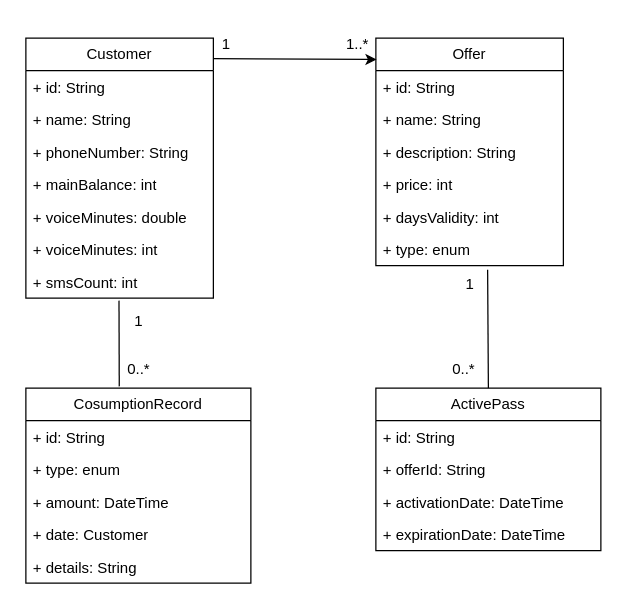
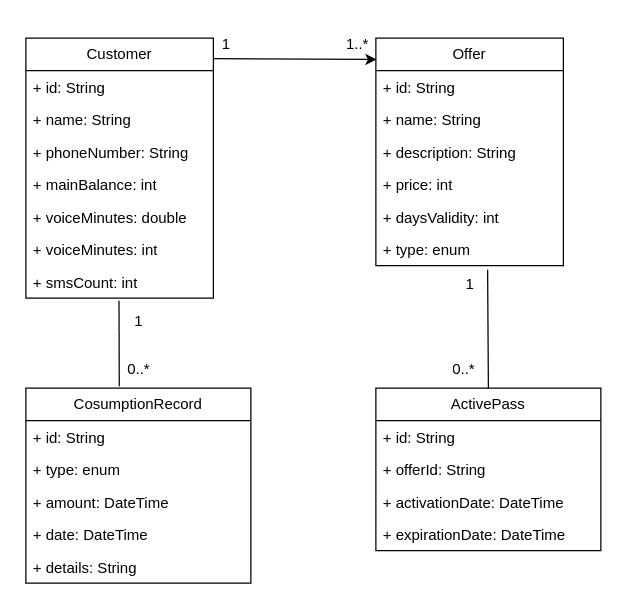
  <mxCell id="0" />
  <mxCell id="1" parent="0" />
  <mxCell id="2" value="Customer" style="swimlane;fontStyle=0;childLayout=stackLayout;horizontal=1;startSize=26;fillColor=none;horizontalStack=0;resizeParent=1;resizeParentMax=0;resizeLast=0;collapsible=1;marginBottom=0;whiteSpace=wrap;html=1;" parent="1" vertex="1"><mxGeometry x="20" y="30" width="150" height="208" as="geometry"><mxRectangle x="40" y="280" width="90" height="30" as="alternateBounds" /></mxGeometry></mxCell>
  <mxCell id="3" value="+ id: String" style="text;strokeColor=none;fillColor=none;align=left;verticalAlign=top;spacingLeft=4;spacingRight=4;overflow=hidden;rotatable=0;points=[[0,0.5],[1,0.5]];portConstraint=eastwest;whiteSpace=wrap;html=1;" parent="2" vertex="1"><mxGeometry y="26" width="150" height="26" as="geometry" /></mxCell>
  <mxCell id="4" value="+ name: String" style="text;strokeColor=none;fillColor=none;align=left;verticalAlign=top;spacingLeft=4;spacingRight=4;overflow=hidden;rotatable=0;points=[[0,0.5],[1,0.5]];portConstraint=eastwest;whiteSpace=wrap;html=1;" parent="2" vertex="1"><mxGeometry y="52" width="150" height="26" as="geometry" /></mxCell>
  <mxCell id="5" value="+ phoneNumber: String" style="text;strokeColor=none;fillColor=none;align=left;verticalAlign=top;spacingLeft=4;spacingRight=4;overflow=hidden;rotatable=0;points=[[0,0.5],[1,0.5]];portConstraint=eastwest;whiteSpace=wrap;html=1;" parent="2" vertex="1"><mxGeometry y="78" width="150" height="26" as="geometry" /></mxCell>
  <mxCell id="6" value="+ mainBalance: int" style="text;strokeColor=none;fillColor=none;align=left;verticalAlign=top;spacingLeft=4;spacingRight=4;overflow=hidden;rotatable=0;points=[[0,0.5],[1,0.5]];portConstraint=eastwest;whiteSpace=wrap;html=1;" parent="2" vertex="1"><mxGeometry y="104" width="150" height="26" as="geometry" /></mxCell>
  <mxCell id="7" value="+ voiceMinutes: double" style="text;strokeColor=none;fillColor=none;align=left;verticalAlign=top;spacingLeft=4;spacingRight=4;overflow=hidden;rotatable=0;points=[[0,0.5],[1,0.5]];portConstraint=eastwest;whiteSpace=wrap;html=1;" parent="2" vertex="1"><mxGeometry y="130" width="150" height="26" as="geometry" /></mxCell>
  <mxCell id="8" value="+ voiceMinutes: int" style="text;strokeColor=none;fillColor=none;align=left;verticalAlign=top;spacingLeft=4;spacingRight=4;overflow=hidden;rotatable=0;points=[[0,0.5],[1,0.5]];portConstraint=eastwest;whiteSpace=wrap;html=1;" parent="2" vertex="1"><mxGeometry y="156" width="150" height="26" as="geometry" /></mxCell>
  <mxCell id="9" value="+ smsCount: int" style="text;strokeColor=none;fillColor=none;align=left;verticalAlign=top;spacingLeft=4;spacingRight=4;overflow=hidden;rotatable=0;points=[[0,0.5],[1,0.5]];portConstraint=eastwest;whiteSpace=wrap;html=1;" parent="2" vertex="1"><mxGeometry y="182" width="150" height="26" as="geometry" /></mxCell>
  <mxCell id="10" value="Offer" style="swimlane;fontStyle=0;childLayout=stackLayout;horizontal=1;startSize=26;fillColor=none;horizontalStack=0;resizeParent=1;resizeParentMax=0;resizeLast=0;collapsible=1;marginBottom=0;whiteSpace=wrap;html=1;" parent="1" vertex="1"><mxGeometry x="300" y="30" width="150" height="182" as="geometry"><mxRectangle x="40" y="280" width="90" height="30" as="alternateBounds" /></mxGeometry></mxCell>
  <mxCell id="11" value="+ id: String" style="text;strokeColor=none;fillColor=none;align=left;verticalAlign=top;spacingLeft=4;spacingRight=4;overflow=hidden;rotatable=0;points=[[0,0.5],[1,0.5]];portConstraint=eastwest;whiteSpace=wrap;html=1;" parent="10" vertex="1"><mxGeometry y="26" width="150" height="26" as="geometry" /></mxCell>
  <mxCell id="12" value="+ name: String" style="text;strokeColor=none;fillColor=none;align=left;verticalAlign=top;spacingLeft=4;spacingRight=4;overflow=hidden;rotatable=0;points=[[0,0.5],[1,0.5]];portConstraint=eastwest;whiteSpace=wrap;html=1;" parent="10" vertex="1"><mxGeometry y="52" width="150" height="26" as="geometry" /></mxCell>
  <mxCell id="13" value="+ description: String" style="text;strokeColor=none;fillColor=none;align=left;verticalAlign=top;spacingLeft=4;spacingRight=4;overflow=hidden;rotatable=0;points=[[0,0.5],[1,0.5]];portConstraint=eastwest;whiteSpace=wrap;html=1;" parent="10" vertex="1"><mxGeometry y="78" width="150" height="26" as="geometry" /></mxCell>
  <mxCell id="14" value="+ price: int" style="text;strokeColor=none;fillColor=none;align=left;verticalAlign=top;spacingLeft=4;spacingRight=4;overflow=hidden;rotatable=0;points=[[0,0.5],[1,0.5]];portConstraint=eastwest;whiteSpace=wrap;html=1;" parent="10" vertex="1"><mxGeometry y="104" width="150" height="26" as="geometry" /></mxCell>
  <mxCell id="15" value="+ daysValidity: int" style="text;strokeColor=none;fillColor=none;align=left;verticalAlign=top;spacingLeft=4;spacingRight=4;overflow=hidden;rotatable=0;points=[[0,0.5],[1,0.5]];portConstraint=eastwest;whiteSpace=wrap;html=1;" parent="10" vertex="1"><mxGeometry y="130" width="150" height="26" as="geometry" /></mxCell>
  <mxCell id="16" value="+ type: enum" style="text;strokeColor=none;fillColor=none;align=left;verticalAlign=top;spacingLeft=4;spacingRight=4;overflow=hidden;rotatable=0;points=[[0,0.5],[1,0.5]];portConstraint=eastwest;whiteSpace=wrap;html=1;" parent="10" vertex="1"><mxGeometry y="156" width="150" height="26" as="geometry" /></mxCell>
  <mxCell id="17" value="ActivePass" style="swimlane;fontStyle=0;childLayout=stackLayout;horizontal=1;startSize=26;fillColor=none;horizontalStack=0;resizeParent=1;resizeParentMax=0;resizeLast=0;collapsible=1;marginBottom=0;whiteSpace=wrap;html=1;" parent="1" vertex="1"><mxGeometry x="300" y="310" width="180" height="130" as="geometry"><mxRectangle x="40" y="280" width="90" height="30" as="alternateBounds" /></mxGeometry></mxCell>
  <mxCell id="18" value="+ id: String" style="text;strokeColor=none;fillColor=none;align=left;verticalAlign=top;spacingLeft=4;spacingRight=4;overflow=hidden;rotatable=0;points=[[0,0.5],[1,0.5]];portConstraint=eastwest;whiteSpace=wrap;html=1;" parent="17" vertex="1"><mxGeometry y="26" width="180" height="26" as="geometry" /></mxCell>
  <mxCell id="19" value="+ offerId: String" style="text;strokeColor=none;fillColor=none;align=left;verticalAlign=top;spacingLeft=4;spacingRight=4;overflow=hidden;rotatable=0;points=[[0,0.5],[1,0.5]];portConstraint=eastwest;whiteSpace=wrap;html=1;" parent="17" vertex="1"><mxGeometry y="52" width="180" height="26" as="geometry" /></mxCell>
  <mxCell id="20" value="+ activationDate: DateTime" style="text;strokeColor=none;fillColor=none;align=left;verticalAlign=top;spacingLeft=4;spacingRight=4;overflow=hidden;rotatable=0;points=[[0,0.5],[1,0.5]];portConstraint=eastwest;whiteSpace=wrap;html=1;" parent="17" vertex="1"><mxGeometry y="78" width="180" height="26" as="geometry" /></mxCell>
  <mxCell id="21" value="+ expirationDate: DateTime" style="text;strokeColor=none;fillColor=none;align=left;verticalAlign=top;spacingLeft=4;spacingRight=4;overflow=hidden;rotatable=0;points=[[0,0.5],[1,0.5]];portConstraint=eastwest;whiteSpace=wrap;html=1;" parent="17" vertex="1"><mxGeometry y="104" width="180" height="26" as="geometry" /></mxCell>
  <mxCell id="22" value="CosumptionRecord" style="swimlane;fontStyle=0;childLayout=stackLayout;horizontal=1;startSize=26;fillColor=none;horizontalStack=0;resizeParent=1;resizeParentMax=0;resizeLast=0;collapsible=1;marginBottom=0;whiteSpace=wrap;html=1;" parent="1" vertex="1"><mxGeometry x="20" y="310" width="180" height="156" as="geometry"><mxRectangle x="40" y="280" width="90" height="30" as="alternateBounds" /></mxGeometry></mxCell>
  <mxCell id="23" value="+ id: String" style="text;strokeColor=none;fillColor=none;align=left;verticalAlign=top;spacingLeft=4;spacingRight=4;overflow=hidden;rotatable=0;points=[[0,0.5],[1,0.5]];portConstraint=eastwest;whiteSpace=wrap;html=1;" parent="22" vertex="1"><mxGeometry y="26" width="180" height="26" as="geometry" /></mxCell>
  <mxCell id="24" value="+ type: enum" style="text;strokeColor=none;fillColor=none;align=left;verticalAlign=top;spacingLeft=4;spacingRight=4;overflow=hidden;rotatable=0;points=[[0,0.5],[1,0.5]];portConstraint=eastwest;whiteSpace=wrap;html=1;" parent="22" vertex="1"><mxGeometry y="52" width="180" height="26" as="geometry" /></mxCell>
  <mxCell id="25" value="+ amount: DateTime" style="text;strokeColor=none;fillColor=none;align=left;verticalAlign=top;spacingLeft=4;spacingRight=4;overflow=hidden;rotatable=0;points=[[0,0.5],[1,0.5]];portConstraint=eastwest;whiteSpace=wrap;html=1;" parent="22" vertex="1"><mxGeometry y="78" width="180" height="26" as="geometry" /></mxCell>
- <mxCell id="26" value="+ date: Customer" style="text;strokeColor=none;fillColor=none;align=left;verticalAlign=top;spacingLeft=4;spacingRight=4;overflow=hidden;rotatable=0;points=[[0,0.5],[1,0.5]];portConstraint=eastwest;whiteSpace=wrap;html=1;" parent="22" vertex="1"><mxGeometry y="104" width="180" height="26" as="geometry" /></mxCell>
+ <mxCell id="26" value="+ date: DateTime" style="text;strokeColor=none;fillColor=none;align=left;verticalAlign=top;spacingLeft=4;spacingRight=4;overflow=hidden;rotatable=0;points=[[0,0.5],[1,0.5]];portConstraint=eastwest;whiteSpace=wrap;html=1;" parent="22" vertex="1"><mxGeometry y="104" width="180" height="26" as="geometry" /></mxCell>
  <mxCell id="27" value="+ details: String" style="text;strokeColor=none;fillColor=none;align=left;verticalAlign=top;spacingLeft=4;spacingRight=4;overflow=hidden;rotatable=0;points=[[0,0.5],[1,0.5]];portConstraint=eastwest;whiteSpace=wrap;html=1;" parent="22" vertex="1"><mxGeometry y="130" width="180" height="26" as="geometry" /></mxCell>
  <mxCell id="28" value="" style="endArrow=classic;html=1;exitX=1.001;exitY=0.079;exitDx=0;exitDy=0;exitPerimeter=0;entryX=0.004;entryY=0.094;entryDx=0;entryDy=0;entryPerimeter=0;" parent="1" source="2" target="10" edge="1"><mxGeometry width="50" height="50" relative="1" as="geometry"><mxPoint x="190" y="150" as="sourcePoint" /><mxPoint x="290" y="47" as="targetPoint" /></mxGeometry></mxCell>
  <mxCell id="29" value="" style="endArrow=none;html=1;exitX=0.5;exitY=0;exitDx=0;exitDy=0;entryX=0.596;entryY=1.124;entryDx=0;entryDy=0;entryPerimeter=0;" parent="1" source="17" target="16" edge="1"><mxGeometry width="50" height="50" relative="1" as="geometry"><mxPoint x="180" y="56" as="sourcePoint" /><mxPoint x="390" y="210" as="targetPoint" /></mxGeometry></mxCell>
  <mxCell id="30" value="" style="endArrow=none;html=1;entryX=0.596;entryY=1.124;entryDx=0;entryDy=0;entryPerimeter=0;exitX=0.415;exitY=-0.009;exitDx=0;exitDy=0;exitPerimeter=0;" parent="1" source="22" edge="1"><mxGeometry width="50" height="50" relative="1" as="geometry"><mxPoint x="95" y="300" as="sourcePoint" /><mxPoint x="94.5" y="240" as="targetPoint" /></mxGeometry></mxCell>
  <mxCell id="31" value="1" style="text;html=1;align=center;verticalAlign=middle;resizable=0;points=[];autosize=1;strokeColor=none;fillColor=none;" parent="1" vertex="1"><mxGeometry x="165" y="20" width="30" height="30" as="geometry" /></mxCell>
  <mxCell id="32" value="1..*" style="text;html=1;align=center;verticalAlign=middle;resizable=0;points=[];autosize=1;strokeColor=none;fillColor=none;" parent="1" vertex="1"><mxGeometry x="265" y="20" width="40" height="30" as="geometry" /></mxCell>
  <mxCell id="33" value="1" style="text;html=1;align=center;verticalAlign=middle;resizable=0;points=[];autosize=1;strokeColor=none;fillColor=none;" parent="1" vertex="1"><mxGeometry x="360" y="212" width="30" height="30" as="geometry" /></mxCell>
  <mxCell id="34" value="0..*" style="text;html=1;align=center;verticalAlign=middle;resizable=0;points=[];autosize=1;strokeColor=none;fillColor=none;" parent="1" vertex="1"><mxGeometry x="350" y="280" width="40" height="30" as="geometry" /></mxCell>
  <mxCell id="35" value="0..*" style="text;html=1;align=center;verticalAlign=middle;resizable=0;points=[];autosize=1;strokeColor=none;fillColor=none;" parent="1" vertex="1"><mxGeometry x="90" y="280" width="40" height="30" as="geometry" /></mxCell>
  <mxCell id="36" value="1" style="text;html=1;align=center;verticalAlign=middle;resizable=0;points=[];autosize=1;strokeColor=none;fillColor=none;" parent="1" vertex="1"><mxGeometry x="95" y="242" width="30" height="30" as="geometry" /></mxCell>
